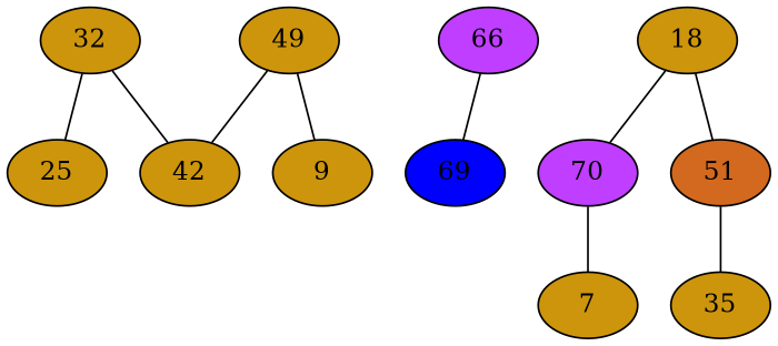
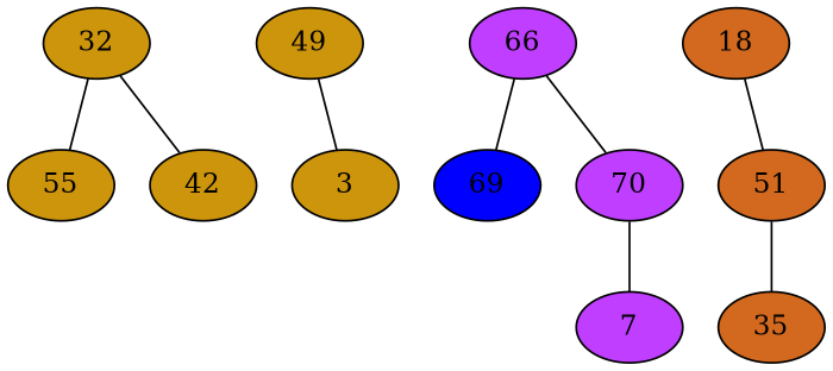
  strict graph {
    node [fillcolor=darkgoldenrod3 style=filled]
    n1 [label=32]
-   n2 [label=25]
+   n2 [label=55]
    n3 [label=42]
-   n4 [label=9]
+   n4 [label=3]
    n5 [label=49]
    n6 [fillcolor=darkorchid1 label=66]
    n7 [fillcolor=blue1 label=69]
    n8 [fillcolor=darkorchid1 label=70]
-   n9 [label=7]
-   n10 [label=18]
+   n9 [fillcolor=darkorchid1 label=7]
+   n10 [fillcolor=chocolate label=18]
    n11 [fillcolor=chocolate label=51]
-   n12 [label=35]
+   n12 [fillcolor=chocolate label=35]
    n1 -- n2
    n1 -- n3
-   n5 -- n3
    n5 -- n4
    n6 -- n7
-   n10 -- n8
+   n6 -- n8
    n8 -- n9
    n10 -- n11
    n11 -- n12
  }
